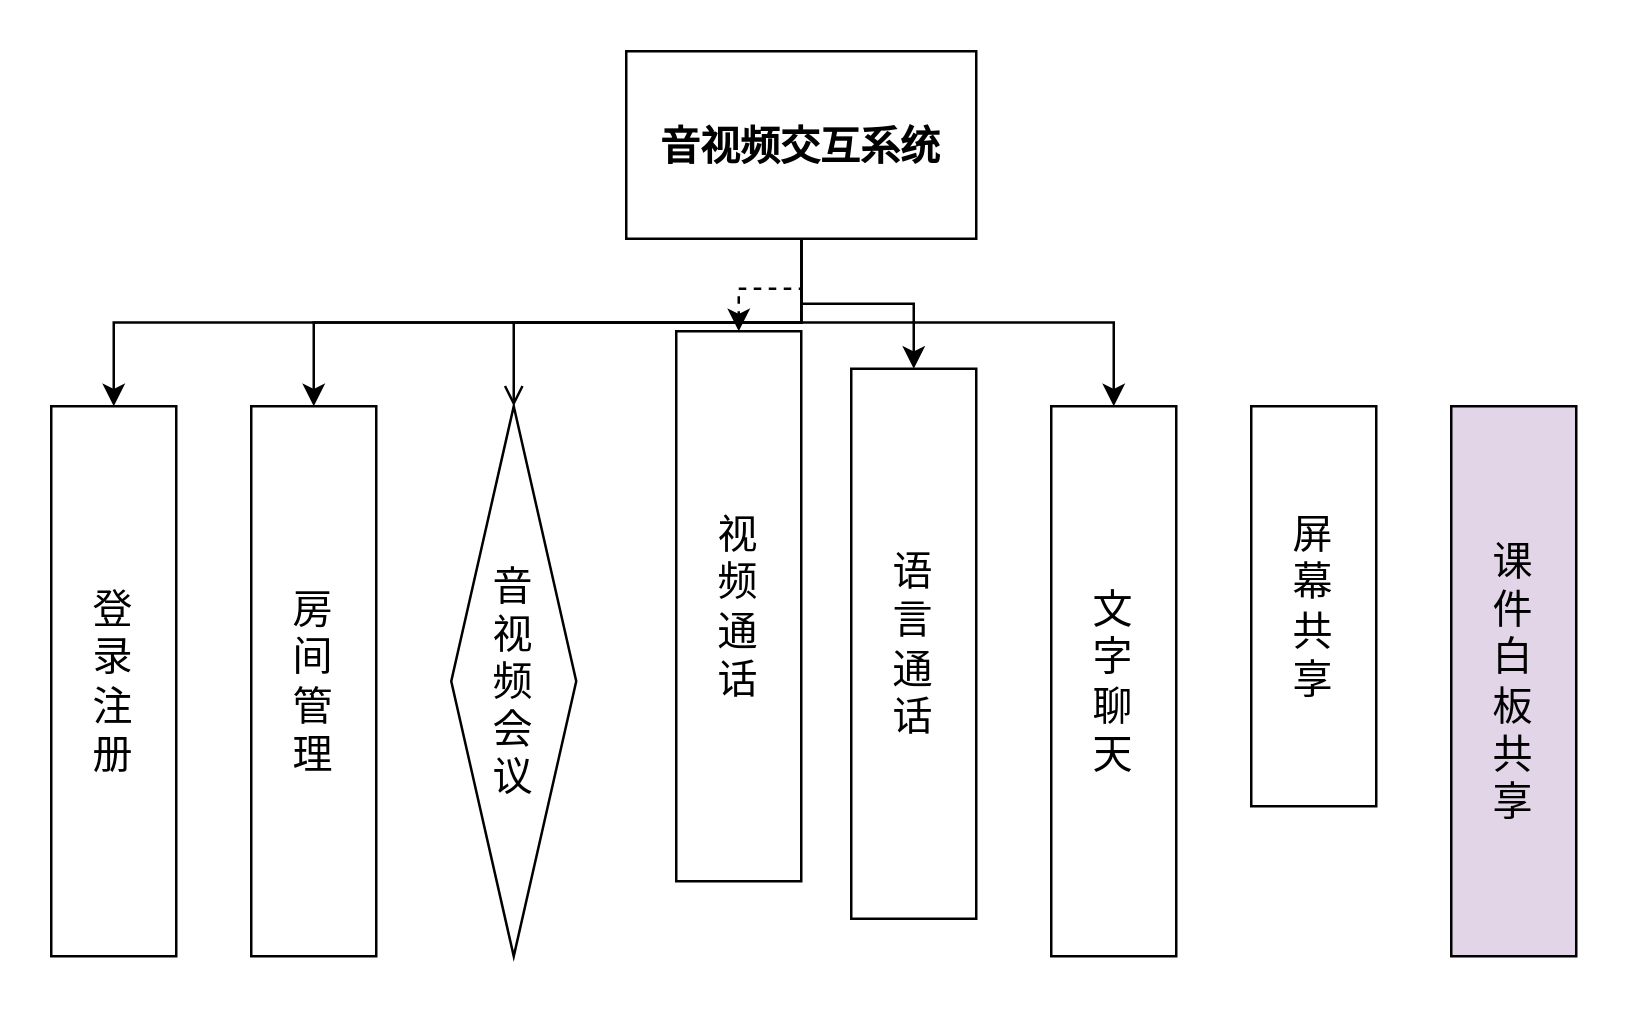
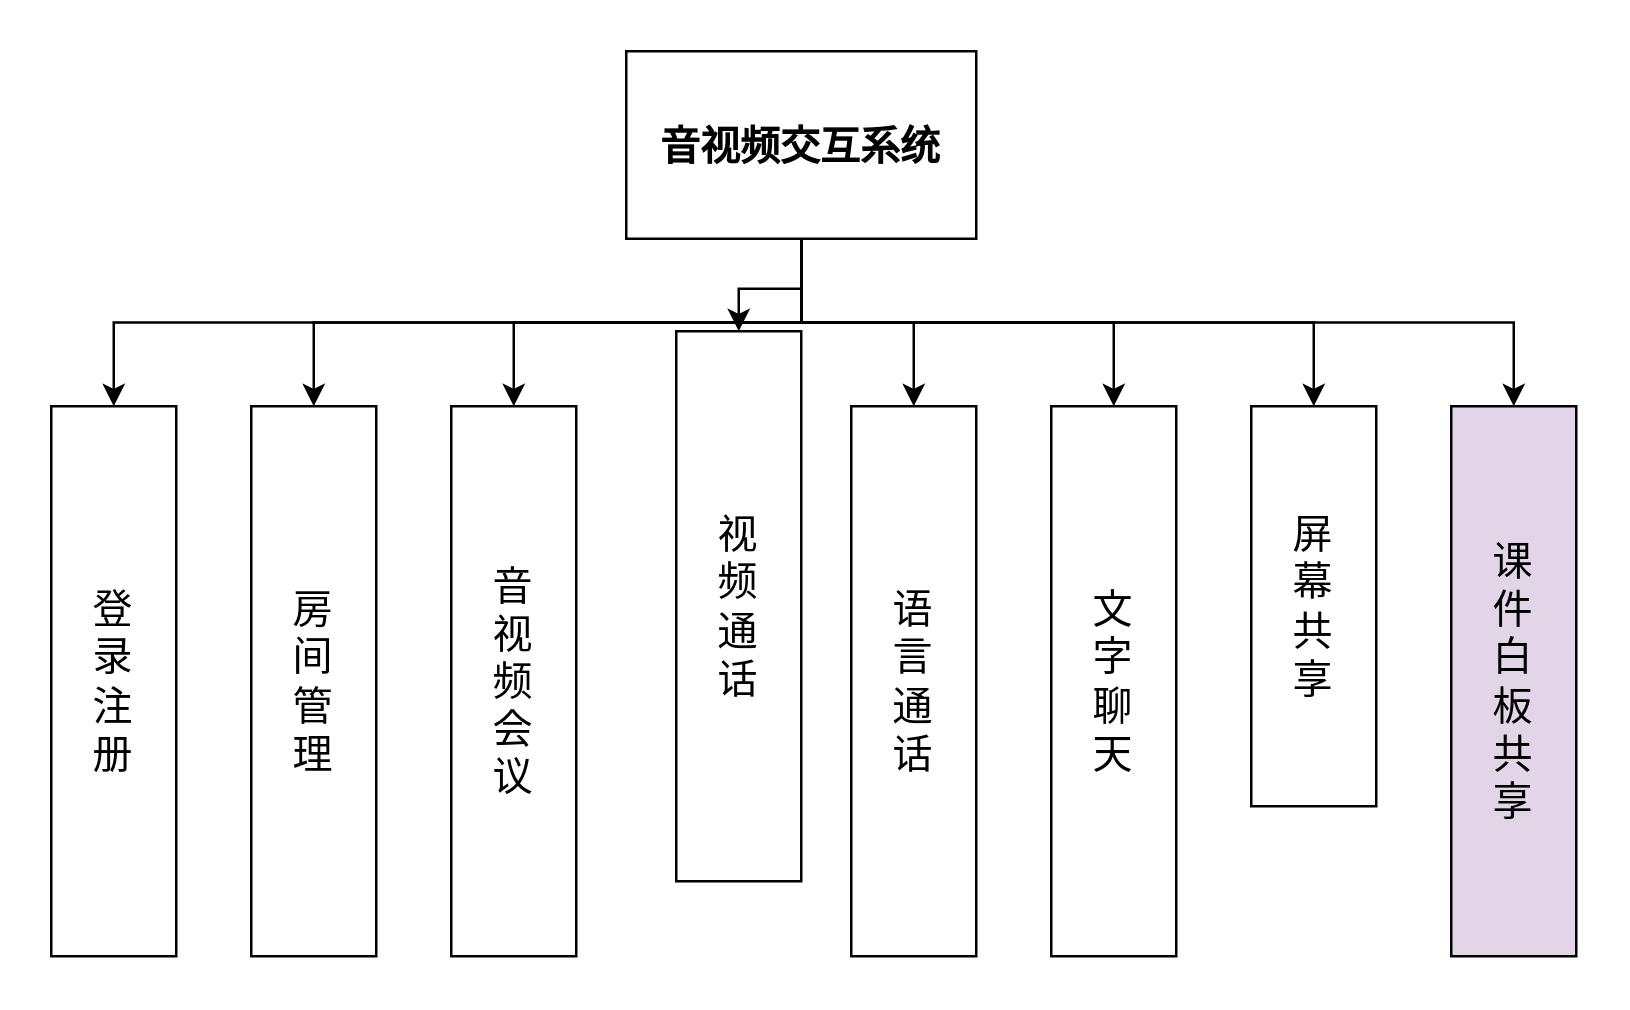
  <mxCell id="0" />
  <mxCell id="1" parent="0" />
  <mxCell id="2" style="edgeStyle=orthogonalEdgeStyle;rounded=0;orthogonalLoop=1;jettySize=auto;html=1;exitX=0.5;exitY=1;exitDx=0;exitDy=0;entryX=0.5;entryY=0;entryDx=0;entryDy=0;fontSize=16;" edge="1" parent="1" source="10" target="11"><mxGeometry relative="1" as="geometry" /></mxCell>
  <mxCell id="3" style="edgeStyle=orthogonalEdgeStyle;rounded=0;orthogonalLoop=1;jettySize=auto;html=1;exitX=0.5;exitY=1;exitDx=0;exitDy=0;fontSize=16;" edge="1" parent="1" source="10" target="12"><mxGeometry relative="1" as="geometry"><mxPoint x="160" y="132" as="targetPoint" /></mxGeometry></mxCell>
- <mxCell id="4" style="edgeStyle=orthogonalEdgeStyle;rounded=0;orthogonalLoop=1;jettySize=auto;html=1;exitX=0.5;exitY=1;exitDx=0;exitDy=0;entryX=0.5;entryY=0;entryDx=0;entryDy=0;fontSize=16;endArrow=open;" edge="1" parent="1" source="10" target="13"><mxGeometry relative="1" as="geometry" /></mxCell>
- <mxCell id="5" style="edgeStyle=orthogonalEdgeStyle;rounded=0;orthogonalLoop=1;jettySize=auto;html=1;exitX=0.5;exitY=1;exitDx=0;exitDy=0;entryX=0.5;entryY=0;entryDx=0;entryDy=0;fontSize=16;dashed=1;" edge="1" parent="1" source="10" target="14"><mxGeometry relative="1" as="geometry" /></mxCell>
+ <mxCell id="4" style="edgeStyle=orthogonalEdgeStyle;rounded=0;orthogonalLoop=1;jettySize=auto;html=1;exitX=0.5;exitY=1;exitDx=0;exitDy=0;entryX=0.5;entryY=0;entryDx=0;entryDy=0;fontSize=16;" edge="1" parent="1" source="10" target="13"><mxGeometry relative="1" as="geometry" /></mxCell>
+ <mxCell id="5" style="edgeStyle=orthogonalEdgeStyle;rounded=0;orthogonalLoop=1;jettySize=auto;html=1;exitX=0.5;exitY=1;exitDx=0;exitDy=0;entryX=0.5;entryY=0;entryDx=0;entryDy=0;fontSize=16;" edge="1" parent="1" source="10" target="14"><mxGeometry relative="1" as="geometry" /></mxCell>
  <mxCell id="6" style="edgeStyle=orthogonalEdgeStyle;rounded=0;orthogonalLoop=1;jettySize=auto;html=1;exitX=0.5;exitY=1;exitDx=0;exitDy=0;fontSize=16;" edge="1" parent="1" source="10" target="15"><mxGeometry relative="1" as="geometry" /></mxCell>
  <mxCell id="7" style="edgeStyle=orthogonalEdgeStyle;rounded=0;orthogonalLoop=1;jettySize=auto;html=1;exitX=0.5;exitY=1;exitDx=0;exitDy=0;entryX=0.5;entryY=0;entryDx=0;entryDy=0;fontSize=16;" edge="1" parent="1" source="10" target="16"><mxGeometry relative="1" as="geometry" /></mxCell>
+ <mxCell id="8" style="edgeStyle=orthogonalEdgeStyle;rounded=0;orthogonalLoop=1;jettySize=auto;html=1;exitX=0.5;exitY=1;exitDx=0;exitDy=0;entryX=0.5;entryY=0;entryDx=0;entryDy=0;fontSize=16;" edge="1" parent="1" source="10" target="17"><mxGeometry relative="1" as="geometry" /></mxCell>
+ <mxCell id="9" style="edgeStyle=orthogonalEdgeStyle;rounded=0;orthogonalLoop=1;jettySize=auto;html=1;exitX=0.5;exitY=1;exitDx=0;exitDy=0;entryX=0.5;entryY=0;entryDx=0;entryDy=0;fontSize=16;" edge="1" parent="1" source="10" target="18"><mxGeometry relative="1" as="geometry" /></mxCell>
  <mxCell id="10" value="音视频交互系统" style="rounded=0;whiteSpace=wrap;html=1;fontSize=16;fontStyle=1" vertex="1" parent="1"><mxGeometry x="250" y="20" width="140" height="75" as="geometry" /></mxCell>
  <mxCell id="11" value="登&lt;br&gt;录&lt;br&gt;注&lt;br&gt;册" style="rounded=0;whiteSpace=wrap;html=1;fontSize=16;" vertex="1" parent="1"><mxGeometry x="20" y="162" width="50" height="220" as="geometry" /></mxCell>
  <mxCell id="12" value="房&lt;br&gt;间&lt;br&gt;管&lt;br&gt;理" style="rounded=0;whiteSpace=wrap;html=1;fontSize=16;" vertex="1" parent="1"><mxGeometry x="100" y="162" width="50" height="220" as="geometry" /></mxCell>
- <mxCell id="13" value="音&lt;br&gt;视&lt;br&gt;频&lt;br&gt;会&lt;br&gt;议" style="rhombus;whiteSpace=wrap;html=1;fontSize=16;" vertex="1" parent="1"><mxGeometry x="180" y="162" width="50" height="220" as="geometry" /></mxCell>
+ <mxCell id="13" value="音&lt;br&gt;视&lt;br&gt;频&lt;br&gt;会&lt;br&gt;议" style="rounded=0;whiteSpace=wrap;html=1;fontSize=16;" vertex="1" parent="1"><mxGeometry x="180" y="162" width="50" height="220" as="geometry" /></mxCell>
  <mxCell id="14" value="视&lt;br&gt;频&lt;br&gt;通&lt;br&gt;话" style="rounded=0;whiteSpace=wrap;html=1;fontSize=16;" vertex="1" parent="1"><mxGeometry x="270" y="132" width="50" height="220" as="geometry" /></mxCell>
- <mxCell id="15" value="语&lt;br&gt;言&lt;br&gt;通&lt;br&gt;话" style="rounded=0;whiteSpace=wrap;html=1;fontSize=16;" vertex="1" parent="1"><mxGeometry x="340" y="147" width="50" height="220" as="geometry" /></mxCell>
+ <mxCell id="15" value="语&lt;br&gt;言&lt;br&gt;通&lt;br&gt;话" style="rounded=0;whiteSpace=wrap;html=1;fontSize=16;" vertex="1" parent="1"><mxGeometry x="340" y="162" width="50" height="220" as="geometry" /></mxCell>
  <mxCell id="16" value="文&lt;br&gt;字&lt;br&gt;聊&lt;br&gt;天" style="rounded=0;whiteSpace=wrap;html=1;fontSize=16;" vertex="1" parent="1"><mxGeometry x="420" y="162" width="50" height="220" as="geometry" /></mxCell>
  <mxCell id="17" value="屏&lt;br&gt;幕&lt;br&gt;共&lt;br&gt;享" style="rounded=0;whiteSpace=wrap;html=1;fontSize=16;" vertex="1" parent="1"><mxGeometry x="500" y="162" width="50" height="160" as="geometry" /></mxCell>
  <mxCell id="18" value="课&lt;br&gt;件&lt;br&gt;白&lt;br&gt;板&lt;br&gt;共&lt;br&gt;享" style="rounded=0;whiteSpace=wrap;html=1;fontSize=16;fillColor=#e1d5e7;" vertex="1" parent="1"><mxGeometry x="580" y="162" width="50" height="220" as="geometry" /></mxCell>
